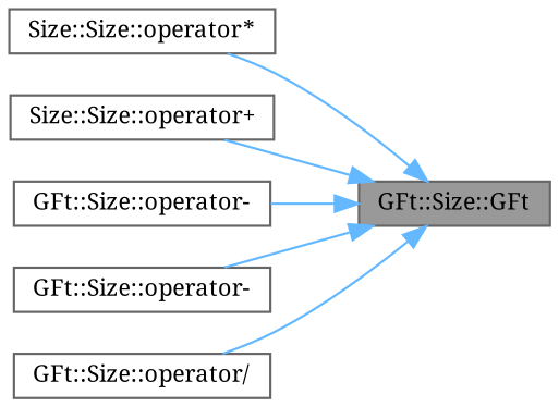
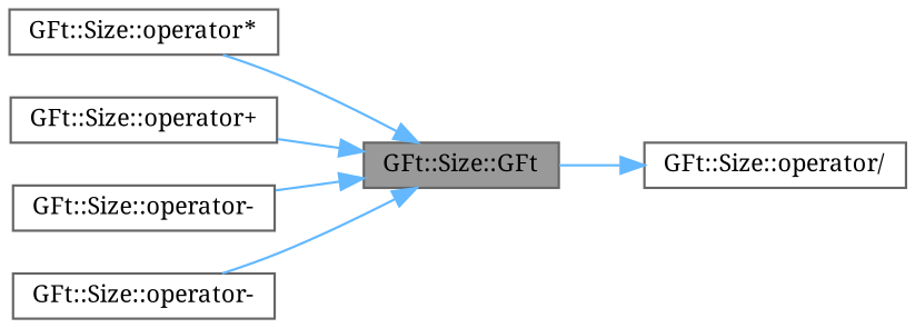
  digraph {
    fontname="Noto Serif"
    rankdir=RL
    node [color=grey40 fillcolor=white fontname="Noto Serif" fontsize=10 shape=box style=filled]
    edge [color=steelblue1 dir=back fontname="Noto Serif" fontsize=10 labelfontname=Helvetica labelfontsize=10 style=solid]
    n1 [color=gray40 fillcolor=grey60 fontcolor=black height=0.2 label="GFt::Size::GFt" width=0.4]
-   n2 [height=0.2 label="Size::Size::operator*" width=0.4]
-   n3 [height=0.2 label="Size::Size::operator+" width=0.4]
+   n2 [height=0.2 label="GFt::Size::operator*" width=0.4]
+   n3 [height=0.2 label="GFt::Size::operator+" width=0.4]
    n4 [height=0.2 label="GFt::Size::operator-" width=0.4]
    n5 [height=0.2 label="GFt::Size::operator-" width=0.4]
    n6 [height=0.2 label="GFt::Size::operator/" width=0.4]
    n1 -> n2
    n1 -> n3
    n1 -> n4
    n1 -> n5
-   n1 -> n6
+   n6 -> n1
  }
